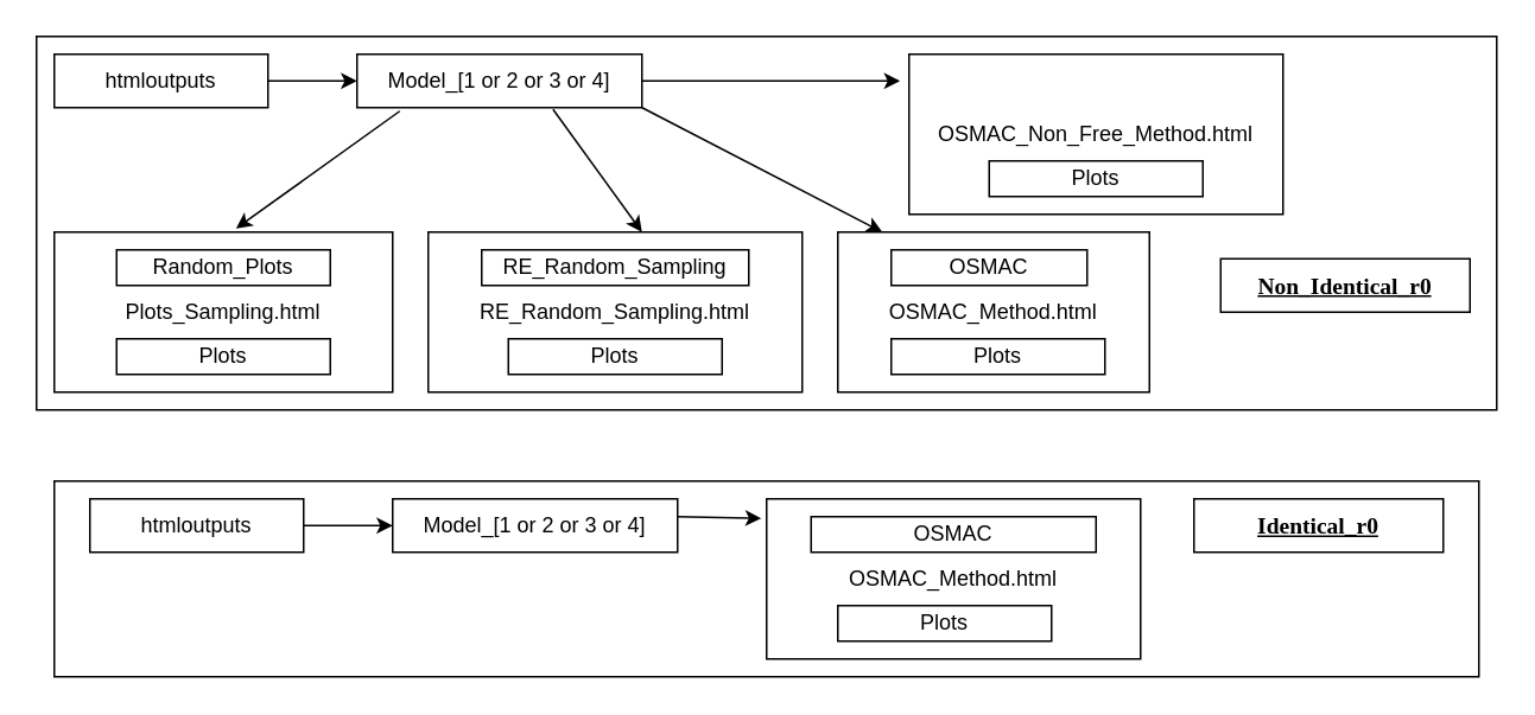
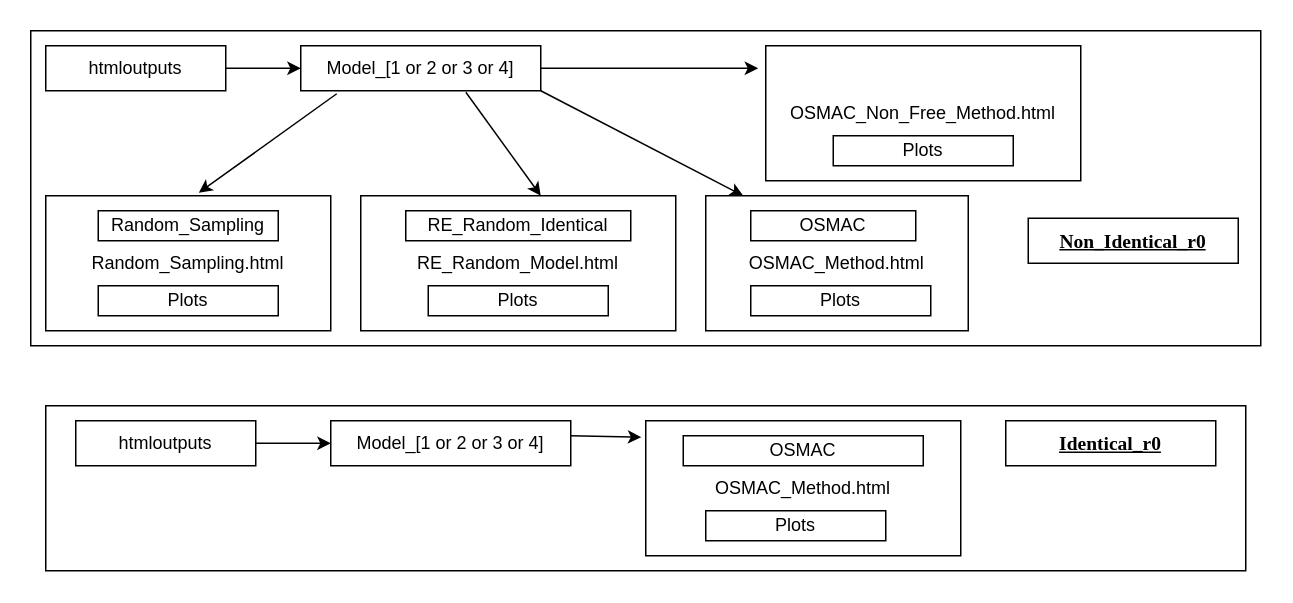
  <mxCell id="0" />
  <mxCell id="1" parent="0" />
  <mxCell id="2" value="" style="rounded=0;whiteSpace=wrap;html=1;fontFamily=Verdana;fontSize=13;fontColor=#000000;" parent="1" vertex="1"><mxGeometry x="30" y="270" width="800" height="110" as="geometry" /></mxCell>
  <mxCell id="3" value="" style="rounded=0;whiteSpace=wrap;html=1;fontFamily=Verdana;fontSize=13;fontColor=#000000;" parent="1" vertex="1"><mxGeometry x="20" y="20" width="820" height="210" as="geometry" /></mxCell>
  <mxCell id="4" value="OSMAC_Method.html" style="rounded=0;whiteSpace=wrap;html=1;" parent="1" vertex="1"><mxGeometry x="470" y="130" width="175" height="90" as="geometry" /></mxCell>
- <mxCell id="5" value="&lt;span style=&quot;white-space: normal&quot;&gt;RE_Random_Sampling.html&lt;/span&gt;" style="rounded=0;whiteSpace=wrap;html=1;" parent="1" vertex="1"><mxGeometry x="240" y="130" width="210" height="90" as="geometry" /></mxCell>
- <mxCell id="6" value="Plots_Sampling.html&lt;br&gt;" style="rounded=0;whiteSpace=wrap;html=1;" parent="1" vertex="1"><mxGeometry x="30" y="130" width="190" height="90" as="geometry" /></mxCell>
+ <mxCell id="5" value="&lt;span style=&quot;white-space: normal&quot;&gt;RE_Random_Model.html&lt;/span&gt;" style="rounded=0;whiteSpace=wrap;html=1;" parent="1" vertex="1"><mxGeometry x="240" y="130" width="210" height="90" as="geometry" /></mxCell>
+ <mxCell id="6" value="Random_Sampling.html&lt;br&gt;" style="rounded=0;whiteSpace=wrap;html=1;" parent="1" vertex="1"><mxGeometry x="30" y="130" width="190" height="90" as="geometry" /></mxCell>
  <mxCell id="7" value="" style="edgeStyle=orthogonalEdgeStyle;rounded=0;orthogonalLoop=1;jettySize=auto;html=1;" edge="1" parent="1" source="8" target="9"><mxGeometry relative="1" as="geometry" /></mxCell>
  <mxCell id="8" value="htmloutputs" style="rounded=0;whiteSpace=wrap;html=1;" parent="1" vertex="1"><mxGeometry x="30" y="30" width="120" height="30" as="geometry" /></mxCell>
  <mxCell id="9" value="Model_[1 or 2 or 3 or 4]" style="rounded=0;whiteSpace=wrap;html=1;" parent="1" vertex="1"><mxGeometry x="200" y="30" width="160" height="30" as="geometry" /></mxCell>
- <mxCell id="10" value="Random_Plots" style="rounded=0;whiteSpace=wrap;html=1;" parent="1" vertex="1"><mxGeometry x="65" y="140" width="120" height="20" as="geometry" /></mxCell>
- <mxCell id="11" value="RE_Random_Sampling" style="rounded=0;whiteSpace=wrap;html=1;" parent="1" vertex="1"><mxGeometry x="270" y="140" width="150" height="20" as="geometry" /></mxCell>
+ <mxCell id="10" value="Random_Sampling" style="rounded=0;whiteSpace=wrap;html=1;" parent="1" vertex="1"><mxGeometry x="65" y="140" width="120" height="20" as="geometry" /></mxCell>
+ <mxCell id="11" value="RE_Random_Identical" style="rounded=0;whiteSpace=wrap;html=1;" parent="1" vertex="1"><mxGeometry x="270" y="140" width="150" height="20" as="geometry" /></mxCell>
  <mxCell id="12" value="OSMAC" style="rounded=0;whiteSpace=wrap;html=1;" parent="1" vertex="1"><mxGeometry x="500" y="140" width="110" height="20" as="geometry" /></mxCell>
  <mxCell id="13" value="" style="endArrow=classic;html=1;exitX=0.15;exitY=1.067;exitDx=0;exitDy=0;entryX=0.537;entryY=-0.022;entryDx=0;entryDy=0;entryPerimeter=0;exitPerimeter=0;" parent="1" source="9" target="6" edge="1"><mxGeometry width="50" height="50" relative="1" as="geometry"><mxPoint x="142.5" y="130" as="sourcePoint" /><mxPoint x="160" y="110" as="targetPoint" /></mxGeometry></mxCell>
  <mxCell id="14" value="" style="endArrow=classic;html=1;exitX=0.688;exitY=1.033;exitDx=0;exitDy=0;exitPerimeter=0;" parent="1" source="9" edge="1"><mxGeometry width="50" height="50" relative="1" as="geometry"><mxPoint x="310" y="130" as="sourcePoint" /><mxPoint x="360" y="130" as="targetPoint" /></mxGeometry></mxCell>
  <mxCell id="15" value="" style="endArrow=classic;html=1;exitX=1;exitY=1;exitDx=0;exitDy=0;" parent="1" source="9" edge="1"><mxGeometry width="50" height="50" relative="1" as="geometry"><mxPoint x="330" y="132" as="sourcePoint" /><mxPoint x="495" y="130" as="targetPoint" /></mxGeometry></mxCell>
  <mxCell id="16" value="Plots" style="rounded=0;whiteSpace=wrap;html=1;" parent="1" vertex="1"><mxGeometry x="65" y="190" width="120" height="20" as="geometry" /></mxCell>
  <mxCell id="17" value="Plots" style="rounded=0;whiteSpace=wrap;html=1;" parent="1" vertex="1"><mxGeometry x="285" y="190" width="120" height="20" as="geometry" /></mxCell>
  <mxCell id="18" value="Plots" style="rounded=0;whiteSpace=wrap;html=1;" parent="1" vertex="1"><mxGeometry x="500" y="190" width="120" height="20" as="geometry" /></mxCell>
  <mxCell id="19" value="OSMAC_Non_Free_Method.html" style="rounded=0;whiteSpace=wrap;html=1;" parent="1" vertex="1"><mxGeometry x="510" y="30" width="210" height="90" as="geometry" /></mxCell>
  <mxCell id="20" value="Plots" style="rounded=0;whiteSpace=wrap;html=1;" parent="1" vertex="1"><mxGeometry x="555" y="90" width="120" height="20" as="geometry" /></mxCell>
  <mxCell id="21" value="" style="endArrow=classic;html=1;exitX=1;exitY=0.5;exitDx=0;exitDy=0;entryX=-0.024;entryY=0.167;entryDx=0;entryDy=0;entryPerimeter=0;" parent="1" target="19" edge="1" source="9"><mxGeometry width="50" height="50" relative="1" as="geometry"><mxPoint x="560" y="40" as="sourcePoint" /><mxPoint x="535.28" y="139.01" as="targetPoint" /></mxGeometry></mxCell>
  <mxCell id="22" value="&lt;font color=&quot;#000000&quot;&gt;&lt;b&gt;&lt;u&gt;Non_Identical_r0&lt;/u&gt;&lt;/b&gt;&lt;/font&gt;" style="rounded=0;whiteSpace=wrap;html=1;fontFamily=Verdana;fontSize=13;fontColor=#CC00CC;" parent="1" vertex="1"><mxGeometry x="685" y="145" width="140" height="30" as="geometry" /></mxCell>
  <mxCell id="23" value="" style="edgeStyle=orthogonalEdgeStyle;rounded=0;orthogonalLoop=1;jettySize=auto;html=1;" edge="1" parent="1" source="24" target="25"><mxGeometry relative="1" as="geometry" /></mxCell>
  <mxCell id="24" value="htmloutputs" style="rounded=0;whiteSpace=wrap;html=1;" parent="1" vertex="1"><mxGeometry x="50" y="280" width="120" height="30" as="geometry" /></mxCell>
  <mxCell id="25" value="Model_[1 or 2 or 3 or 4]" style="rounded=0;whiteSpace=wrap;html=1;" parent="1" vertex="1"><mxGeometry x="220" y="280" width="160" height="30" as="geometry" /></mxCell>
  <mxCell id="26" value="OSMAC_Method.html" style="rounded=0;whiteSpace=wrap;html=1;" parent="1" vertex="1"><mxGeometry x="430" y="280" width="210" height="90" as="geometry" /></mxCell>
  <mxCell id="27" value="OSMAC" style="rounded=0;whiteSpace=wrap;html=1;" parent="1" vertex="1"><mxGeometry x="455" y="290" width="160" height="20" as="geometry" /></mxCell>
  <mxCell id="28" value="Plots" style="rounded=0;whiteSpace=wrap;html=1;" parent="1" vertex="1"><mxGeometry x="470" y="340" width="120" height="20" as="geometry" /></mxCell>
  <mxCell id="29" value="" style="endArrow=classic;html=1;exitX=0.592;exitY=1.033;exitDx=0;exitDy=0;exitPerimeter=0;entryX=-0.014;entryY=0.122;entryDx=0;entryDy=0;entryPerimeter=0;" parent="1" target="26" edge="1"><mxGeometry width="50" height="50" relative="1" as="geometry"><mxPoint x="380" y="290" as="sourcePoint" /><mxPoint x="355.28" y="389.01" as="targetPoint" /></mxGeometry></mxCell>
  <mxCell id="30" value="&lt;font color=&quot;#000000&quot;&gt;&lt;b&gt;&lt;u&gt;Identical_r0&lt;/u&gt;&lt;/b&gt;&lt;/font&gt;" style="rounded=0;whiteSpace=wrap;html=1;fontFamily=Verdana;fontSize=13;fontColor=#CC00CC;" parent="1" vertex="1"><mxGeometry x="670" y="280" width="140" height="30" as="geometry" /></mxCell>
